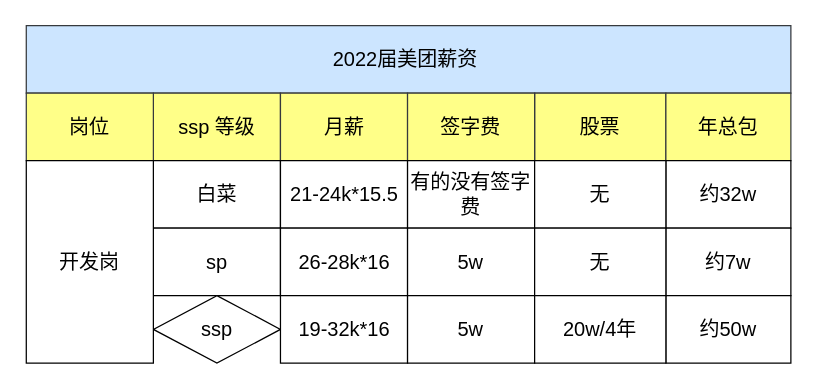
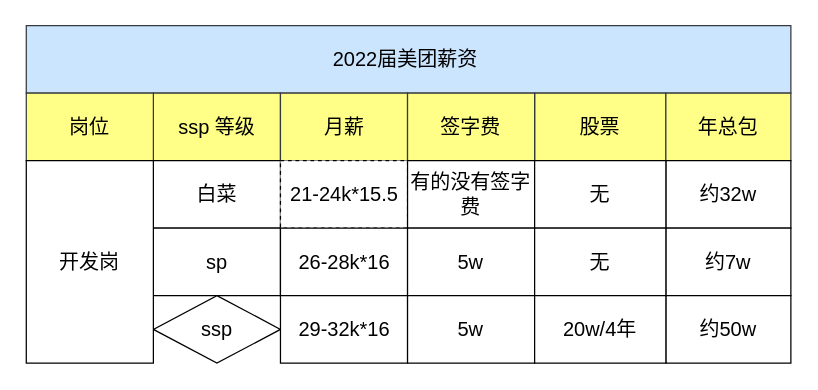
  <mxCell id="0" />
  <mxCell id="1" parent="0" />
  <mxCell id="2" value="2022届美团薪资&amp;nbsp;" style="rounded=0;whiteSpace=wrap;html=1;fontSize=16;fillColor=#cce5ff;strokeColor=#36393d;" vertex="1" parent="1"><mxGeometry x="20.33" y="20" width="611.67" height="54" as="geometry" /></mxCell>
  <mxCell id="3" value="ssp 等级" style="rounded=0;whiteSpace=wrap;html=1;fontSize=16;fillColor=#ffff88;strokeColor=#36393d;" vertex="1" parent="1"><mxGeometry x="122" y="74" width="101.667" height="54" as="geometry" /></mxCell>
  <mxCell id="4" value="月薪" style="rounded=0;whiteSpace=wrap;html=1;fontSize=16;fillColor=#ffff88;strokeColor=#36393d;" vertex="1" parent="1"><mxGeometry x="223.667" y="74" width="101.667" height="54" as="geometry" /></mxCell>
  <mxCell id="5" value="股票" style="rounded=0;whiteSpace=wrap;html=1;fontSize=16;fillColor=#ffff88;strokeColor=#36393d;" vertex="1" parent="1"><mxGeometry x="427" y="74" width="105" height="54" as="geometry" /></mxCell>
  <mxCell id="6" value="白菜" style="rounded=0;whiteSpace=wrap;html=1;fontSize=16;" vertex="1" parent="1"><mxGeometry x="122" y="128" width="101.667" height="54" as="geometry" /></mxCell>
- <mxCell id="7" value="21-24k*15.5" style="rounded=0;whiteSpace=wrap;html=1;fontSize=16;" vertex="1" parent="1"><mxGeometry x="223.667" y="128" width="101.667" height="54" as="geometry" /></mxCell>
+ <mxCell id="7" value="21-24k*15.5" style="rounded=0;whiteSpace=wrap;html=1;fontSize=16;dashed=1;" vertex="1" parent="1"><mxGeometry x="223.667" y="128" width="101.667" height="54" as="geometry" /></mxCell>
  <mxCell id="8" value="sp" style="rounded=0;whiteSpace=wrap;html=1;fontSize=16;" vertex="1" parent="1"><mxGeometry x="122" y="182" width="101.667" height="54" as="geometry" /></mxCell>
  <mxCell id="9" value="26-28k*16" style="rounded=0;whiteSpace=wrap;html=1;fontSize=16;" vertex="1" parent="1"><mxGeometry x="223.667" y="182" width="101.667" height="54" as="geometry" /></mxCell>
  <mxCell id="10" value="ssp" style="rhombus;whiteSpace=wrap;html=1;fontSize=16;" vertex="1" parent="1"><mxGeometry x="122" y="236" width="101.667" height="54" as="geometry" /></mxCell>
- <mxCell id="11" value="19-32k*16" style="rounded=0;whiteSpace=wrap;html=1;fontSize=16;" vertex="1" parent="1"><mxGeometry x="223.667" y="236" width="101.667" height="54" as="geometry" /></mxCell>
+ <mxCell id="11" value="29-32k*16" style="rounded=0;whiteSpace=wrap;html=1;fontSize=16;" vertex="1" parent="1"><mxGeometry x="223.667" y="236" width="101.667" height="54" as="geometry" /></mxCell>
  <mxCell id="12" value="岗位" style="rounded=0;whiteSpace=wrap;html=1;fontSize=16;fillColor=#ffff88;strokeColor=#36393d;" vertex="1" parent="1"><mxGeometry x="20.33" y="74" width="101.667" height="54" as="geometry" /></mxCell>
  <mxCell id="13" value="开发岗" style="rounded=0;whiteSpace=wrap;html=1;fontSize=16;" vertex="1" parent="1"><mxGeometry x="20.33" y="128" width="101.67" height="162" as="geometry" /></mxCell>
  <mxCell id="14" value="年总包" style="rounded=0;whiteSpace=wrap;html=1;fontSize=16;fillColor=#ffff88;strokeColor=#36393d;" vertex="1" parent="1"><mxGeometry x="532" y="74" width="100" height="54" as="geometry" /></mxCell>
  <mxCell id="15" value="约32w" style="rounded=0;whiteSpace=wrap;html=1;fontSize=16;" vertex="1" parent="1"><mxGeometry x="532" y="128" width="100" height="54" as="geometry" /></mxCell>
  <mxCell id="16" value="约7w" style="rounded=0;whiteSpace=wrap;html=1;fontSize=16;" vertex="1" parent="1"><mxGeometry x="532" y="182" width="100" height="54" as="geometry" /></mxCell>
  <mxCell id="17" value="约50w" style="rounded=0;whiteSpace=wrap;html=1;fontSize=16;" vertex="1" parent="1"><mxGeometry x="532" y="236" width="100" height="54" as="geometry" /></mxCell>
  <mxCell id="18" value="签字费" style="rounded=0;whiteSpace=wrap;html=1;fontSize=16;fillColor=#ffff88;strokeColor=#36393d;" vertex="1" parent="1"><mxGeometry x="325.33" y="74" width="101.667" height="54" as="geometry" /></mxCell>
  <mxCell id="19" value="有的没有签字费" style="rounded=0;whiteSpace=wrap;html=1;fontSize=16;" vertex="1" parent="1"><mxGeometry x="325.337" y="128" width="101.667" height="54" as="geometry" /></mxCell>
  <mxCell id="20" value="5w" style="rounded=0;whiteSpace=wrap;html=1;fontSize=16;" vertex="1" parent="1"><mxGeometry x="325.337" y="182" width="101.667" height="54" as="geometry" /></mxCell>
  <mxCell id="21" value="5w" style="rounded=0;whiteSpace=wrap;html=1;fontSize=16;" vertex="1" parent="1"><mxGeometry x="325.337" y="236" width="101.667" height="54" as="geometry" /></mxCell>
  <mxCell id="22" value="无" style="rounded=0;whiteSpace=wrap;html=1;fontSize=16;" vertex="1" parent="1"><mxGeometry x="427" y="128" width="105" height="54" as="geometry" /></mxCell>
  <mxCell id="23" value="无" style="rounded=0;whiteSpace=wrap;html=1;fontSize=16;" vertex="1" parent="1"><mxGeometry x="427" y="182" width="105" height="54" as="geometry" /></mxCell>
  <mxCell id="24" value="20w/4年" style="rounded=0;whiteSpace=wrap;html=1;fontSize=16;" vertex="1" parent="1"><mxGeometry x="427" y="236" width="105" height="54" as="geometry" /></mxCell>
